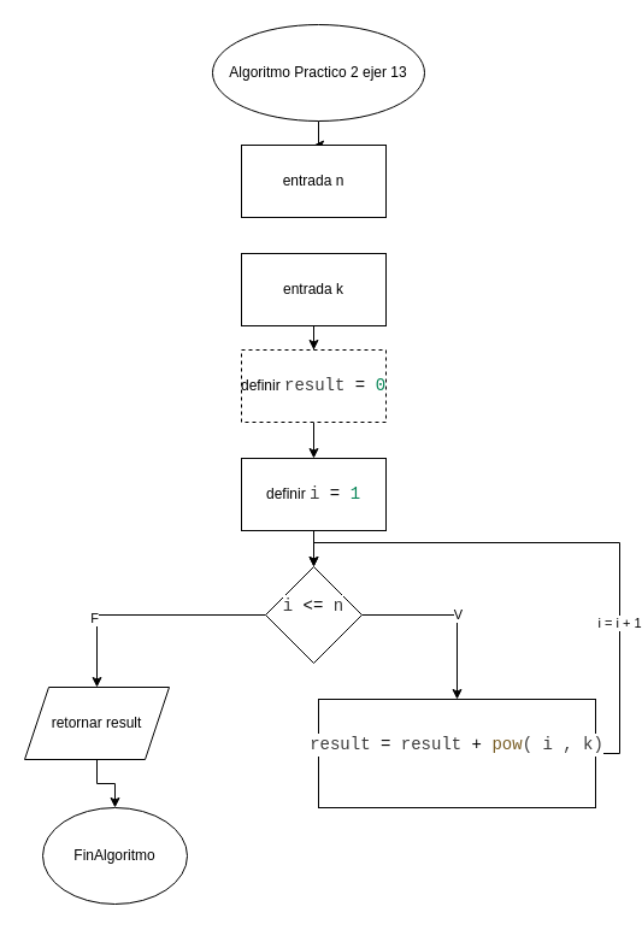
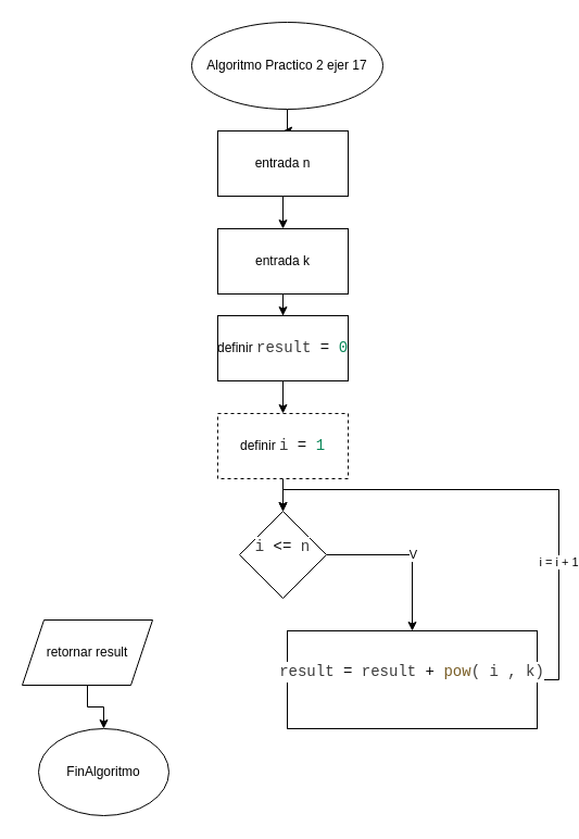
  <mxCell id="0" />
  <mxCell id="1" parent="0" />
  <mxCell id="2" value="" style="edgeStyle=orthogonalEdgeStyle;rounded=0;orthogonalLoop=1;jettySize=auto;html=1;" edge="1" parent="1" source="3" target="7"><mxGeometry relative="1" as="geometry" /></mxCell>
- <mxCell id="3" value="Algoritmo Practico 2 ejer 13" style="ellipse;whiteSpace=wrap;html=1;" vertex="1" parent="1"><mxGeometry x="176" y="20" width="176" height="80" as="geometry" /></mxCell>
+ <mxCell id="3" value="Algoritmo Practico 2 ejer 17" style="ellipse;whiteSpace=wrap;html=1;" vertex="1" parent="1"><mxGeometry x="176" y="20" width="176" height="80" as="geometry" /></mxCell>
  <mxCell id="4" value="" style="edgeStyle=orthogonalEdgeStyle;rounded=0;orthogonalLoop=1;jettySize=auto;html=1;" edge="1" parent="1" source="5" target="9"><mxGeometry relative="1" as="geometry" /></mxCell>
  <mxCell id="5" value="entrada k" style="rounded=0;whiteSpace=wrap;html=1;" vertex="1" parent="1"><mxGeometry x="200" y="210" width="120" height="60" as="geometry" /></mxCell>
+ <mxCell id="6" value="" style="edgeStyle=orthogonalEdgeStyle;rounded=0;orthogonalLoop=1;jettySize=auto;html=1;" edge="1" parent="1" source="7" target="5"><mxGeometry relative="1" as="geometry" /></mxCell>
  <mxCell id="7" value="entrada n" style="rounded=0;whiteSpace=wrap;html=1;" vertex="1" parent="1"><mxGeometry x="200" y="120" width="120" height="60" as="geometry" /></mxCell>
  <mxCell id="8" value="" style="edgeStyle=orthogonalEdgeStyle;rounded=0;orthogonalLoop=1;jettySize=auto;html=1;" edge="1" parent="1" source="9" target="11"><mxGeometry relative="1" as="geometry" /></mxCell>
- <mxCell id="9" value="definir&amp;nbsp;&lt;span style=&quot;background-color: rgb(255, 255, 255); color: rgb(59, 59, 59); font-family: Consolas, &amp;quot;Courier New&amp;quot;, monospace; font-size: 14px; white-space: pre;&quot;&gt;result &lt;/span&gt;&lt;span style=&quot;font-family: Consolas, &amp;quot;Courier New&amp;quot;, monospace; font-size: 14px; white-space: pre;&quot;&gt;=&lt;/span&gt;&lt;span style=&quot;background-color: rgb(255, 255, 255); color: rgb(59, 59, 59); font-family: Consolas, &amp;quot;Courier New&amp;quot;, monospace; font-size: 14px; white-space: pre;&quot;&gt; &lt;/span&gt;&lt;span style=&quot;font-family: Consolas, &amp;quot;Courier New&amp;quot;, monospace; font-size: 14px; white-space: pre; color: rgb(9, 134, 88);&quot;&gt;0&lt;/span&gt;" style="rounded=0;whiteSpace=wrap;html=1;dashed=1;" vertex="1" parent="1"><mxGeometry x="200" y="290" width="120" height="60" as="geometry" /></mxCell>
+ <mxCell id="9" value="definir&amp;nbsp;&lt;span style=&quot;background-color: rgb(255, 255, 255); color: rgb(59, 59, 59); font-family: Consolas, &amp;quot;Courier New&amp;quot;, monospace; font-size: 14px; white-space: pre;&quot;&gt;result &lt;/span&gt;&lt;span style=&quot;font-family: Consolas, &amp;quot;Courier New&amp;quot;, monospace; font-size: 14px; white-space: pre;&quot;&gt;=&lt;/span&gt;&lt;span style=&quot;background-color: rgb(255, 255, 255); color: rgb(59, 59, 59); font-family: Consolas, &amp;quot;Courier New&amp;quot;, monospace; font-size: 14px; white-space: pre;&quot;&gt; &lt;/span&gt;&lt;span style=&quot;font-family: Consolas, &amp;quot;Courier New&amp;quot;, monospace; font-size: 14px; white-space: pre; color: rgb(9, 134, 88);&quot;&gt;0&lt;/span&gt;" style="rounded=0;whiteSpace=wrap;html=1;" vertex="1" parent="1"><mxGeometry x="200" y="290" width="120" height="60" as="geometry" /></mxCell>
  <mxCell id="10" value="" style="edgeStyle=orthogonalEdgeStyle;rounded=0;orthogonalLoop=1;jettySize=auto;html=1;" edge="1" parent="1" source="11" target="16"><mxGeometry relative="1" as="geometry" /></mxCell>
- <mxCell id="11" value="definir&amp;nbsp;&lt;span style=&quot;background-color: rgb(255, 255, 255); color: rgb(59, 59, 59); font-family: Consolas, &amp;quot;Courier New&amp;quot;, monospace; font-size: 14px; white-space: pre;&quot;&gt;i &lt;/span&gt;&lt;span style=&quot;font-family: Consolas, &amp;quot;Courier New&amp;quot;, monospace; font-size: 14px; white-space: pre;&quot;&gt;=&lt;/span&gt;&lt;span style=&quot;background-color: rgb(255, 255, 255); color: rgb(59, 59, 59); font-family: Consolas, &amp;quot;Courier New&amp;quot;, monospace; font-size: 14px; white-space: pre;&quot;&gt; &lt;/span&gt;&lt;span style=&quot;font-family: Consolas, &amp;quot;Courier New&amp;quot;, monospace; font-size: 14px; white-space: pre; color: rgb(9, 134, 88);&quot;&gt;1&lt;/span&gt;" style="rounded=0;whiteSpace=wrap;html=1;" vertex="1" parent="1"><mxGeometry x="200" y="380" width="120" height="60" as="geometry" /></mxCell>
+ <mxCell id="11" value="definir&amp;nbsp;&lt;span style=&quot;background-color: rgb(255, 255, 255); color: rgb(59, 59, 59); font-family: Consolas, &amp;quot;Courier New&amp;quot;, monospace; font-size: 14px; white-space: pre;&quot;&gt;i &lt;/span&gt;&lt;span style=&quot;font-family: Consolas, &amp;quot;Courier New&amp;quot;, monospace; font-size: 14px; white-space: pre;&quot;&gt;=&lt;/span&gt;&lt;span style=&quot;background-color: rgb(255, 255, 255); color: rgb(59, 59, 59); font-family: Consolas, &amp;quot;Courier New&amp;quot;, monospace; font-size: 14px; white-space: pre;&quot;&gt; &lt;/span&gt;&lt;span style=&quot;font-family: Consolas, &amp;quot;Courier New&amp;quot;, monospace; font-size: 14px; white-space: pre; color: rgb(9, 134, 88);&quot;&gt;1&lt;/span&gt;" style="rounded=0;whiteSpace=wrap;html=1;dashed=1;" vertex="1" parent="1"><mxGeometry x="200" y="380" width="120" height="60" as="geometry" /></mxCell>
  <mxCell id="12" style="edgeStyle=orthogonalEdgeStyle;rounded=0;orthogonalLoop=1;jettySize=auto;html=1;exitX=1;exitY=0.5;exitDx=0;exitDy=0;" edge="1" parent="1" source="16" target="19"><mxGeometry relative="1" as="geometry" /></mxCell>
  <mxCell id="13" value="V" style="edgeLabel;html=1;align=center;verticalAlign=middle;resizable=0;points=[];" vertex="1" connectable="0" parent="12"><mxGeometry x="0.058" y="1" relative="1" as="geometry"><mxPoint x="-1" y="-1" as="offset" /></mxGeometry></mxCell>
- <mxCell id="14" style="edgeStyle=orthogonalEdgeStyle;rounded=0;orthogonalLoop=1;jettySize=auto;html=1;exitX=0;exitY=0.5;exitDx=0;exitDy=0;" edge="1" parent="1" source="16" target="21"><mxGeometry relative="1" as="geometry"><mxPoint x="120" y="570" as="targetPoint" /></mxGeometry></mxCell>
- <mxCell id="15" value="F" style="edgeLabel;html=1;align=center;verticalAlign=middle;resizable=0;points=[];" vertex="1" connectable="0" parent="14"><mxGeometry x="0.42" y="-3" relative="1" as="geometry"><mxPoint as="offset" /></mxGeometry></mxCell>
  <mxCell id="16" value="&#10;&lt;div style=&quot;color: #3b3b3b;background-color: #ffffff;font-family: Consolas, 'Courier New', monospace;font-weight: normal;font-size: 14px;line-height: 19px;white-space: pre;&quot;&gt;&lt;div&gt;&lt;span style=&quot;color: #3b3b3b;&quot;&gt;i &lt;/span&gt;&lt;span style=&quot;color: #000000;&quot;&gt;&amp;lt;=&lt;/span&gt;&lt;span style=&quot;color: #3b3b3b;&quot;&gt; n&lt;/span&gt;&lt;/div&gt;&lt;/div&gt;&#10;&#10;" style="rhombus;whiteSpace=wrap;html=1;" vertex="1" parent="1"><mxGeometry x="220" y="470" width="80" height="80" as="geometry" /></mxCell>
  <mxCell id="17" style="edgeStyle=orthogonalEdgeStyle;rounded=0;orthogonalLoop=1;jettySize=auto;html=1;exitX=1;exitY=0.5;exitDx=0;exitDy=0;entryX=0.5;entryY=0;entryDx=0;entryDy=0;" edge="1" parent="1" source="19" target="16"><mxGeometry relative="1" as="geometry" /></mxCell>
  <mxCell id="18" value="i = i + 1" style="edgeLabel;html=1;align=center;verticalAlign=middle;resizable=0;points=[];" vertex="1" connectable="0" parent="17"><mxGeometry x="-0.449" y="1" relative="1" as="geometry"><mxPoint as="offset" /></mxGeometry></mxCell>
  <mxCell id="19" value="&#10;&lt;div style=&quot;color: #3b3b3b;background-color: #ffffff;font-family: Consolas, 'Courier New', monospace;font-weight: normal;font-size: 14px;line-height: 19px;white-space: pre;&quot;&gt;&lt;div&gt;&lt;span style=&quot;color: #3b3b3b;&quot;&gt;result &lt;/span&gt;&lt;span style=&quot;color: #000000;&quot;&gt;=&lt;/span&gt;&lt;span style=&quot;color: #3b3b3b;&quot;&gt; result &lt;/span&gt;&lt;span style=&quot;color: #000000;&quot;&gt;+&lt;/span&gt;&lt;span style=&quot;color: #3b3b3b;&quot;&gt; &lt;/span&gt;&lt;span style=&quot;color: #795e26;&quot;&gt;pow&lt;/span&gt;&lt;span style=&quot;color: #3b3b3b;&quot;&gt;( i , k)&lt;/span&gt;&lt;/div&gt;&lt;/div&gt;&#10;&#10;" style="rounded=0;whiteSpace=wrap;html=1;" vertex="1" parent="1"><mxGeometry x="264" y="580" width="230" height="90" as="geometry" /></mxCell>
  <mxCell id="20" value="" style="edgeStyle=orthogonalEdgeStyle;rounded=0;orthogonalLoop=1;jettySize=auto;html=1;" edge="1" parent="1" source="21" target="22"><mxGeometry relative="1" as="geometry" /></mxCell>
  <mxCell id="21" value="retornar result" style="shape=parallelogram;perimeter=parallelogramPerimeter;whiteSpace=wrap;html=1;fixedSize=1;" vertex="1" parent="1"><mxGeometry x="20" y="570" width="120" height="60" as="geometry" /></mxCell>
  <mxCell id="22" value="FinAlgoritmo" style="ellipse;whiteSpace=wrap;html=1;" vertex="1" parent="1"><mxGeometry x="35" y="670" width="120" height="80" as="geometry" /></mxCell>
